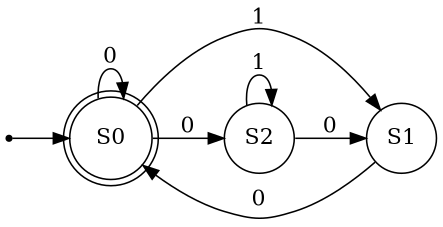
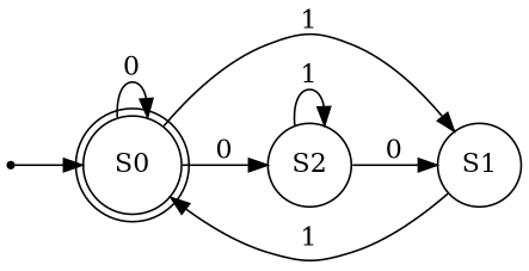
  strict digraph {
    rankdir=LR
    node [shape=circle]
    null [shape=point]
    S0 [shape=doublecircle]
    S1
    S2
    null -> S0
    S0 -> S0 [label=0]
    S0 -> S1 [label=1]
    S0 -> S2 [label=0]
-   S1 -> S0 [label=0]
+   S1 -> S0 [label=1]
    S2 -> S1 [label=0]
    S2 -> S2 [label=1]
  }
